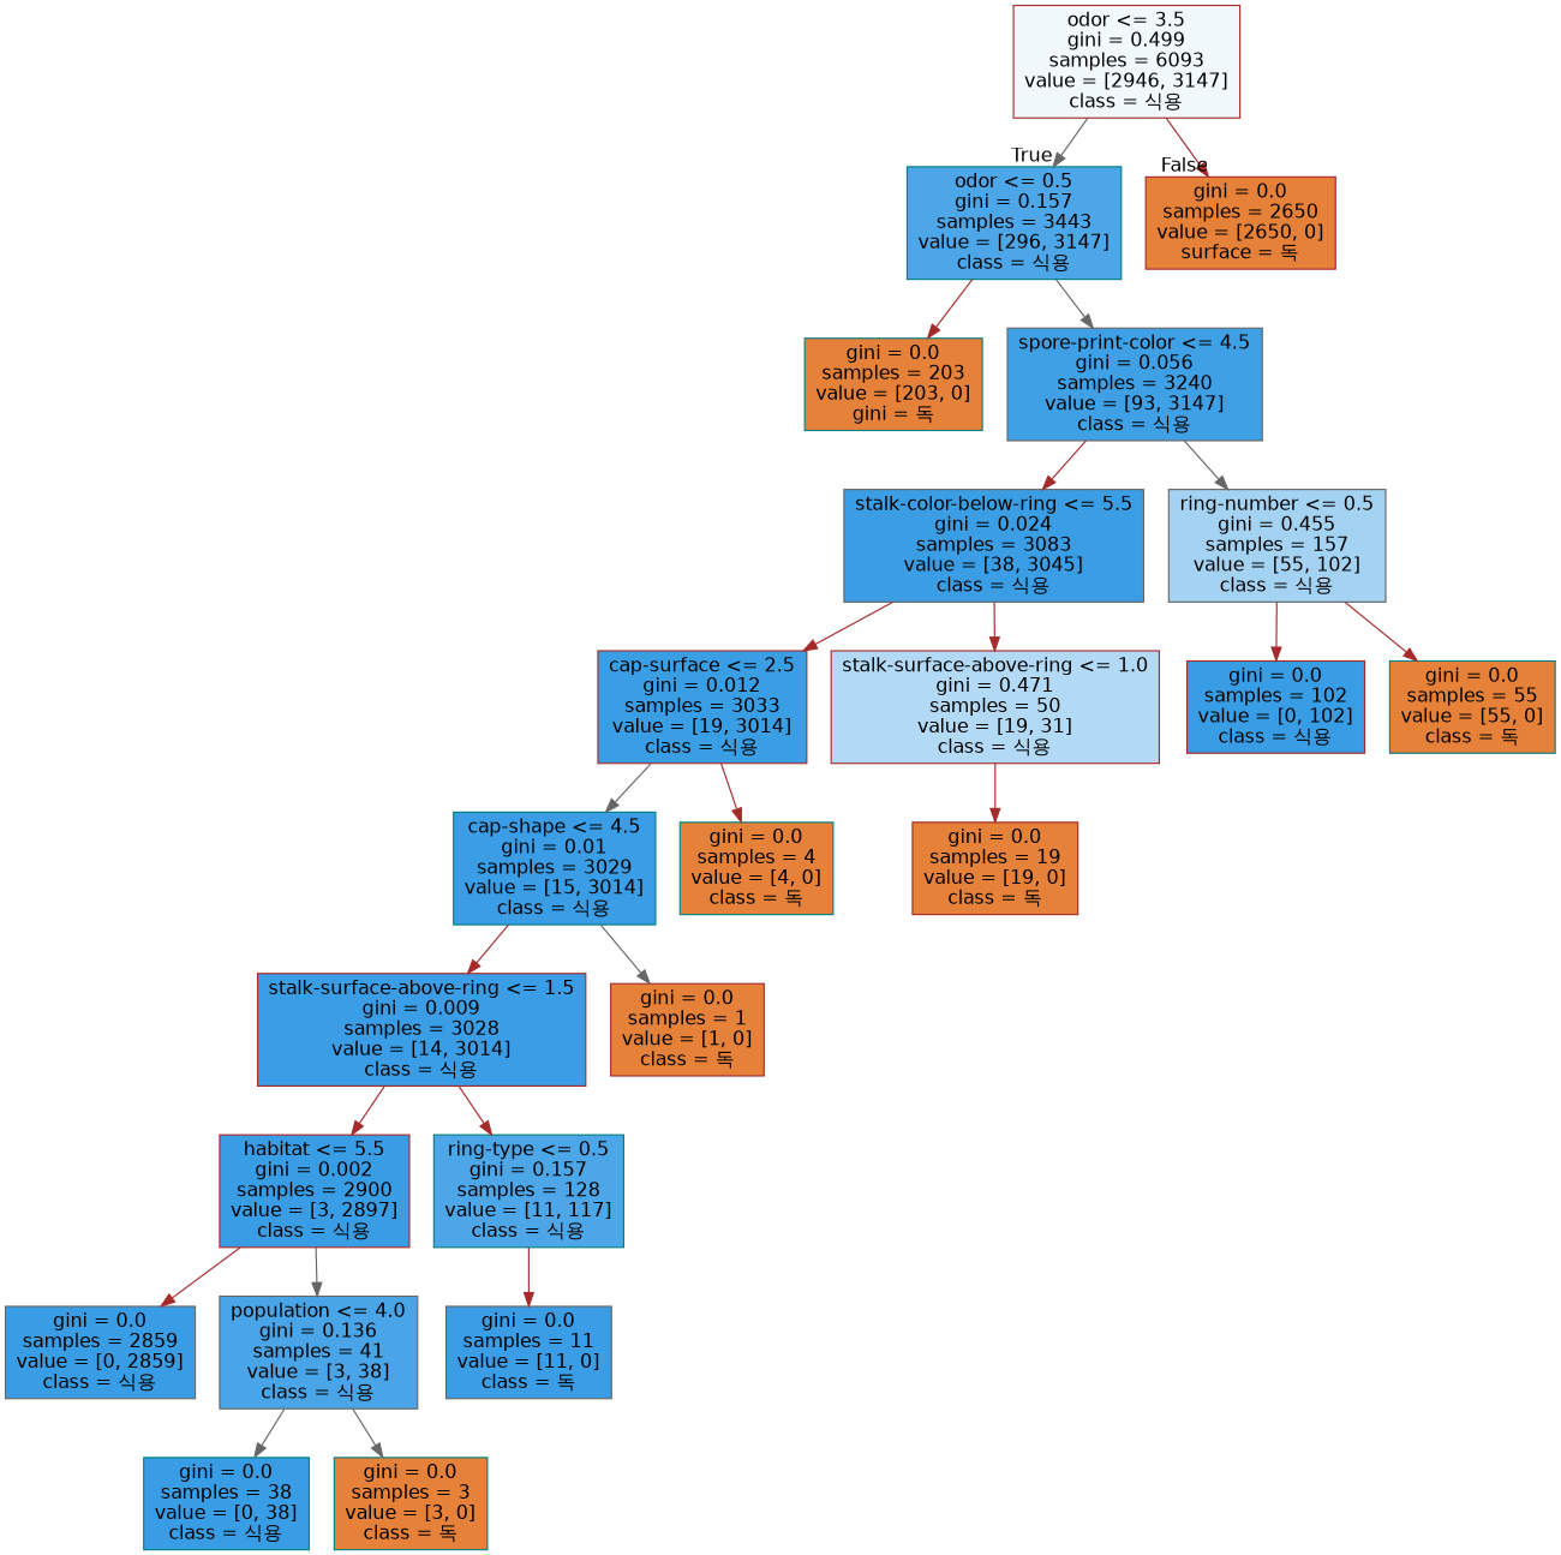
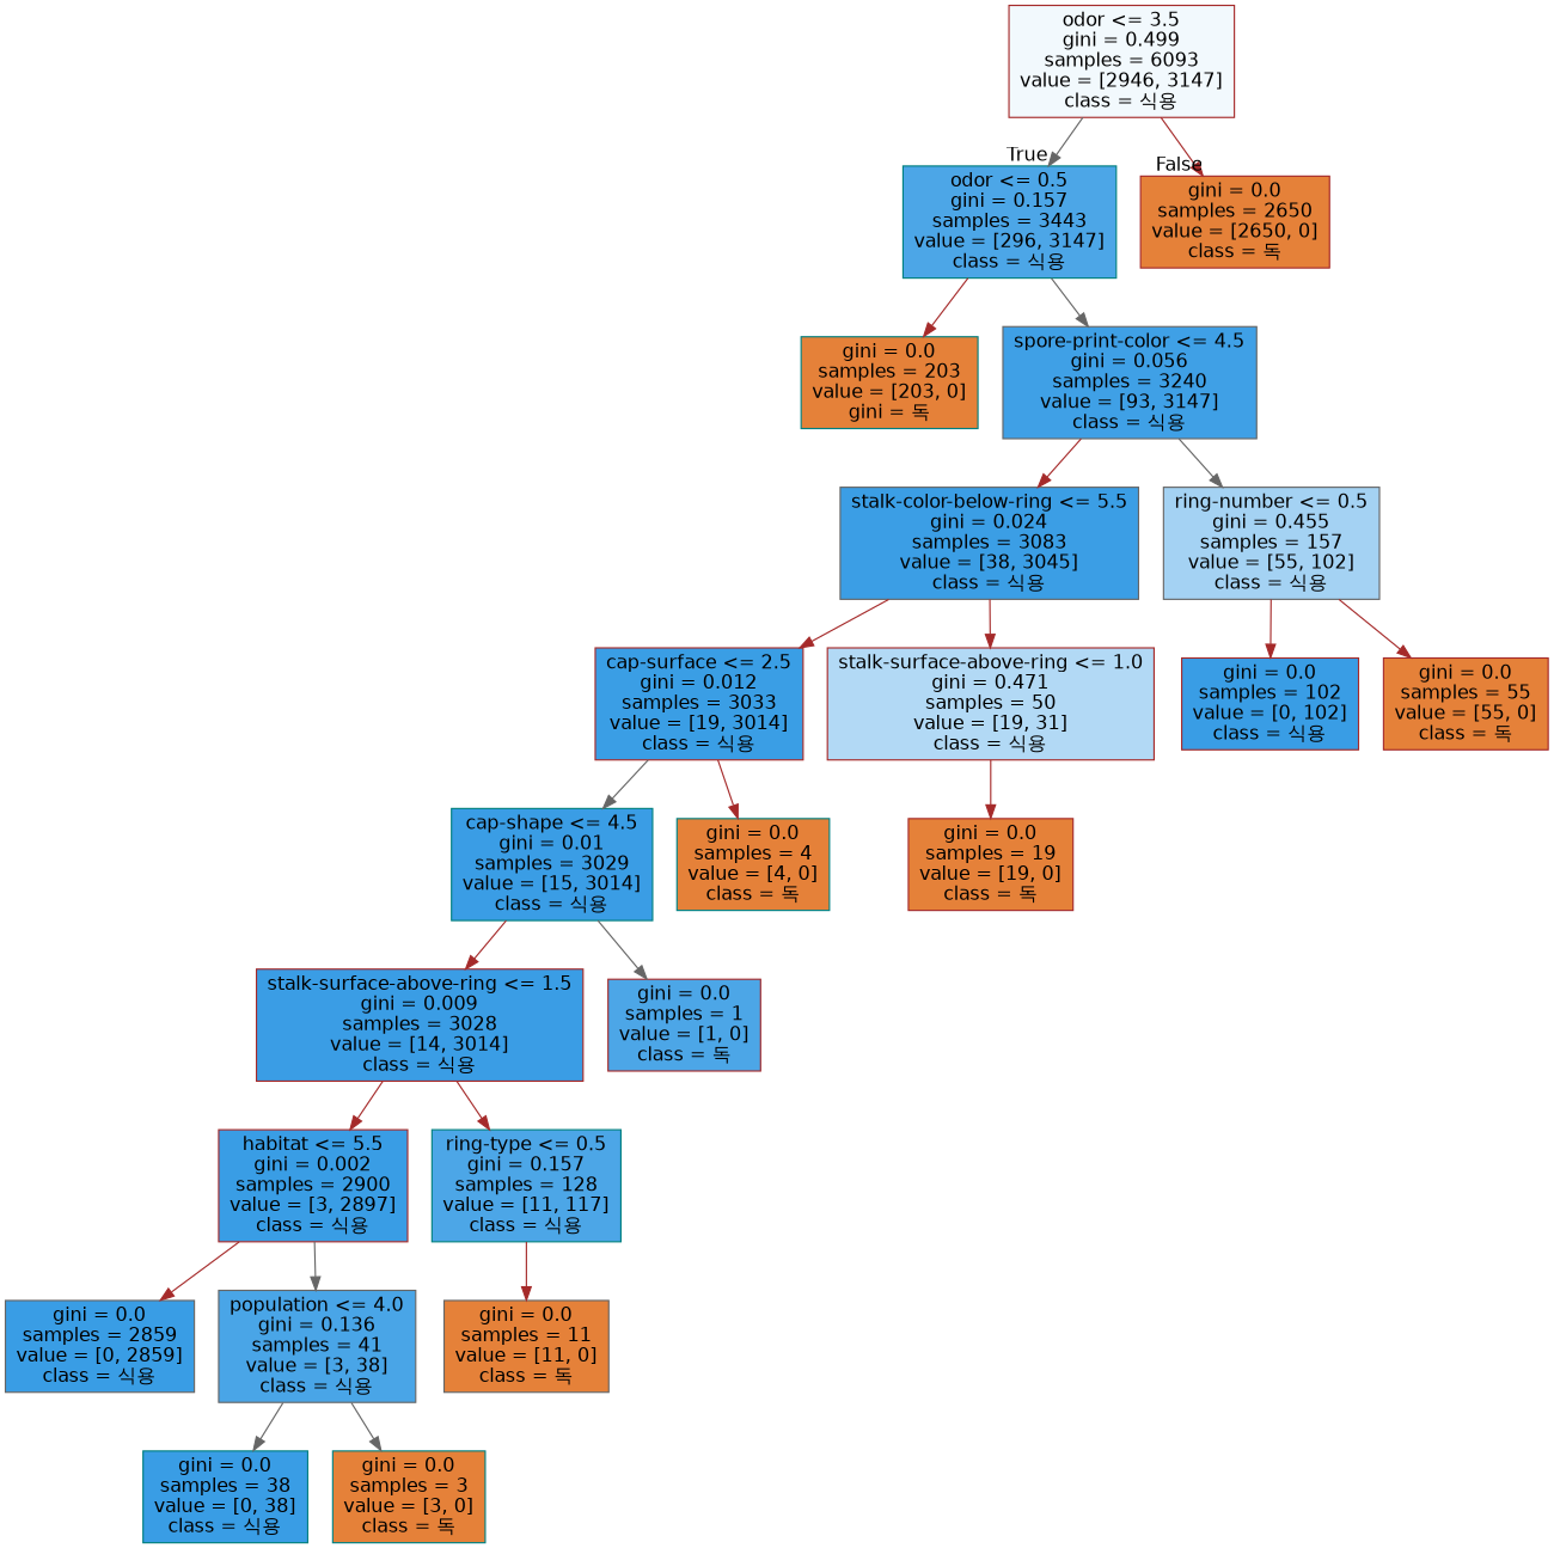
  digraph {
    node [color=brown fillcolor="#e58139" fontname=helvetica shape=box style=filled]
    edge [color=brown fontname=helvetica]
    n1 [fillcolor="#f2f9fd" label="odor <= 3.5\ngini = 0.499\nsamples = 6093\nvalue = [2946, 3147]\nclass = 식용"]
    n2 [color=teal fillcolor="#4ca6e7" label="odor <= 0.5\ngini = 0.157\nsamples = 3443\nvalue = [296, 3147]\nclass = 식용"]
-   n3 [label="gini = 0.0\nsamples = 2650\nvalue = [2650, 0]\nsurface = 독"]
+   n3 [label="gini = 0.0\nsamples = 2650\nvalue = [2650, 0]\nclass = 독"]
    n4 [color=teal label="gini = 0.0\nsamples = 203\nvalue = [203, 0]\ngini = 독"]
    n5 [color=gray40 fillcolor="#3fa0e6" label="spore-print-color <= 4.5\ngini = 0.056\nsamples = 3240\nvalue = [93, 3147]\nclass = 식용"]
    n6 [color=gray40 fillcolor="#3b9ee5" label="stalk-color-below-ring <= 5.5\ngini = 0.024\nsamples = 3083\nvalue = [38, 3045]\nclass = 식용"]
    n7 [color=gray40 fillcolor="#a4d2f3" label="ring-number <= 0.5\ngini = 0.455\nsamples = 157\nvalue = [55, 102]\nclass = 식용"]
    n8 [fillcolor="#3a9ee5" label="cap-surface <= 2.5\ngini = 0.012\nsamples = 3033\nvalue = [19, 3014]\nclass = 식용"]
    n9 [fillcolor="#b2d9f5" label="stalk-surface-above-ring <= 1.0\ngini = 0.471\nsamples = 50\nvalue = [19, 31]\nclass = 식용"]
    n10 [fillcolor="#399de5" label="gini = 0.0\nsamples = 102\nvalue = [0, 102]\nclass = 식용"]
-   n11 [color=teal label="gini = 0.0\nsamples = 55\nvalue = [55, 0]\nclass = 독"]
+   n11 [label="gini = 0.0\nsamples = 55\nvalue = [55, 0]\nclass = 독"]
    n12 [color=teal fillcolor="#3a9de5" label="cap-shape <= 4.5\ngini = 0.01\nsamples = 3029\nvalue = [15, 3014]\nclass = 식용"]
    n13 [color=teal label="gini = 0.0\nsamples = 4\nvalue = [4, 0]\nclass = 독"]
    n14 [label="gini = 0.0\nsamples = 19\nvalue = [19, 0]\nclass = 독"]
    n15 [fillcolor="#3a9de5" label="stalk-surface-above-ring <= 1.5\ngini = 0.009\nsamples = 3028\nvalue = [14, 3014]\nclass = 식용"]
-   n16 [label="gini = 0.0\nsamples = 1\nvalue = [1, 0]\nclass = 독"]
+   n16 [fillcolor="#4ca6e7" label="gini = 0.0\nsamples = 1\nvalue = [1, 0]\nclass = 독"]
    n17 [fillcolor="#399de5" label="habitat <= 5.5\ngini = 0.002\nsamples = 2900\nvalue = [3, 2897]\nclass = 식용"]
    n18 [color=teal fillcolor="#4ca6e7" label="ring-type <= 0.5\ngini = 0.157\nsamples = 128\nvalue = [11, 117]\nclass = 식용"]
    n19 [color=gray40 fillcolor="#399de5" label="gini = 0.0\nsamples = 2859\nvalue = [0, 2859]\nclass = 식용"]
    n20 [color=gray40 fillcolor="#49a5e7" label="population <= 4.0\ngini = 0.136\nsamples = 41\nvalue = [3, 38]\nclass = 식용"]
-   n21 [color=gray40 fillcolor="#3a9de5" label="gini = 0.0\nsamples = 11\nvalue = [11, 0]\nclass = 독"]
+   n21 [color=gray40 label="gini = 0.0\nsamples = 11\nvalue = [11, 0]\nclass = 독"]
    n22 [color=teal fillcolor="#399de5" label="gini = 0.0\nsamples = 38\nvalue = [0, 38]\nclass = 식용"]
    n23 [color=teal label="gini = 0.0\nsamples = 3\nvalue = [3, 0]\nclass = 독"]
    n1 -> n2 [color=gray40 headlabel=True labelangle=45 labeldistance=2.5]
    n1 -> n3 [headlabel=False labelangle=-45 labeldistance=2.5]
    n2 -> n4
    n2 -> n5 [color=gray40]
    n5 -> n6
    n5 -> n7 [color=gray40]
    n6 -> n8
    n6 -> n9
    n7 -> n10
    n7 -> n11
    n8 -> n12 [color=gray40]
    n8 -> n13
    n9 -> n14
    n12 -> n15
    n12 -> n16 [color=gray40]
    n15 -> n17
    n15 -> n18
    n17 -> n19
    n17 -> n20 [color=gray40]
    n18 -> n21
    n20 -> n22 [color=gray40]
    n20 -> n23 [color=gray40]
  }
